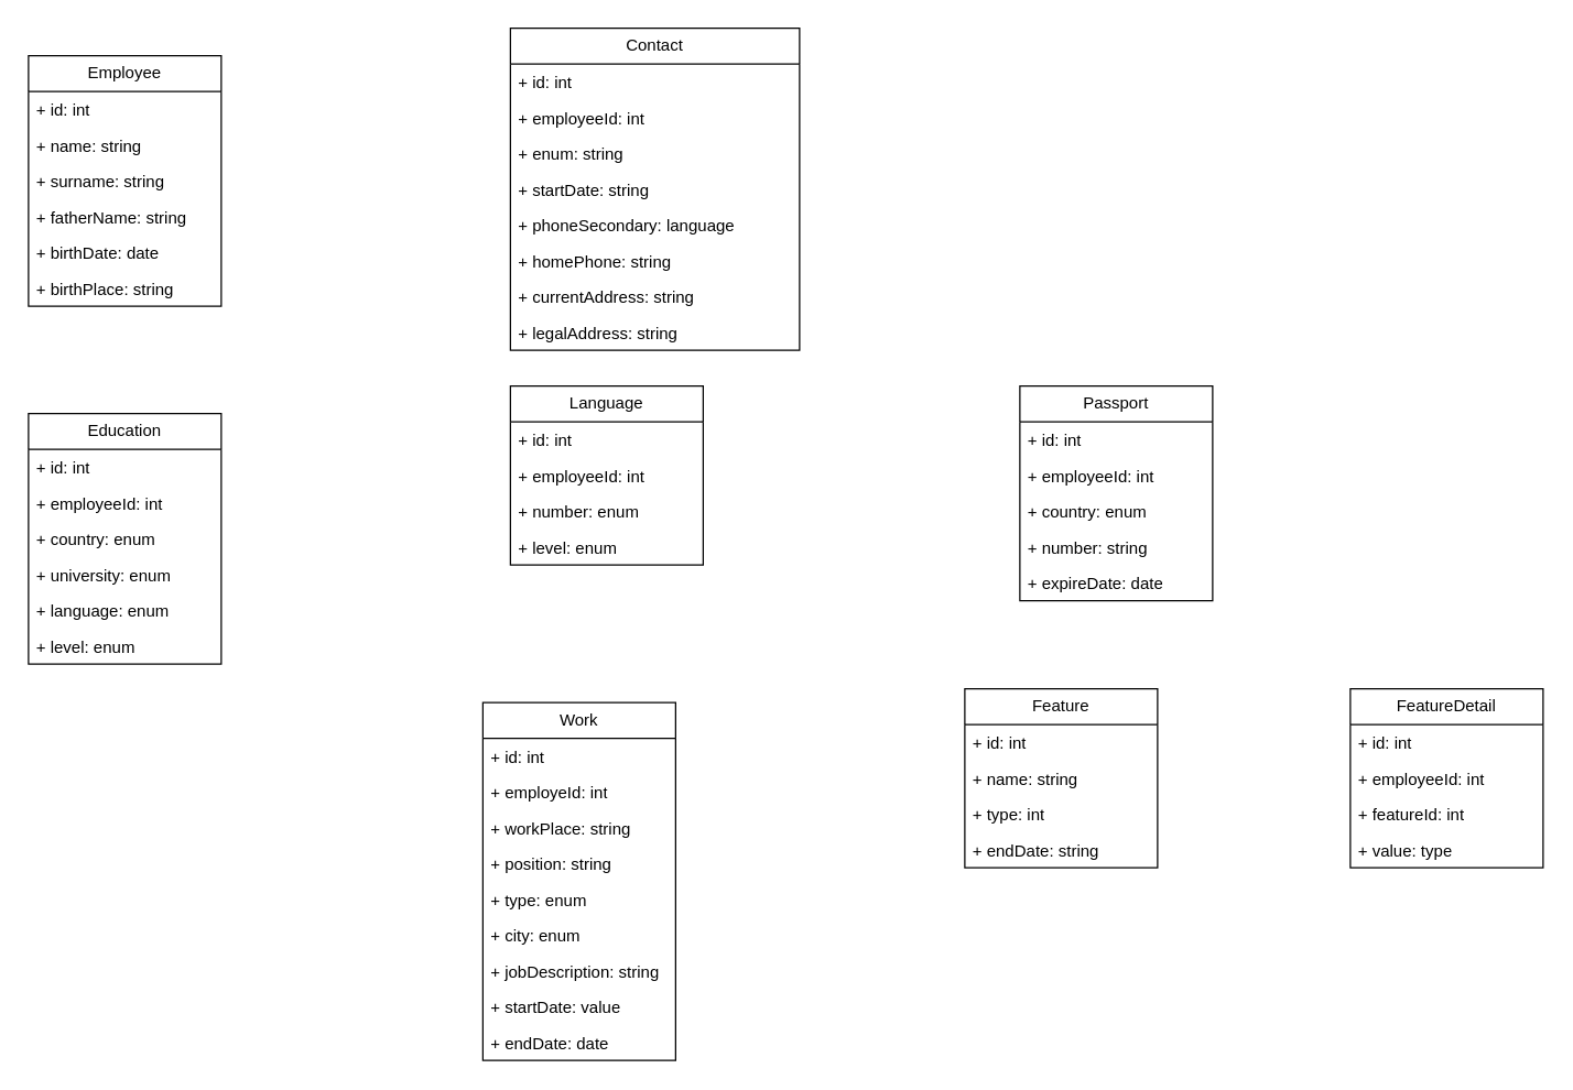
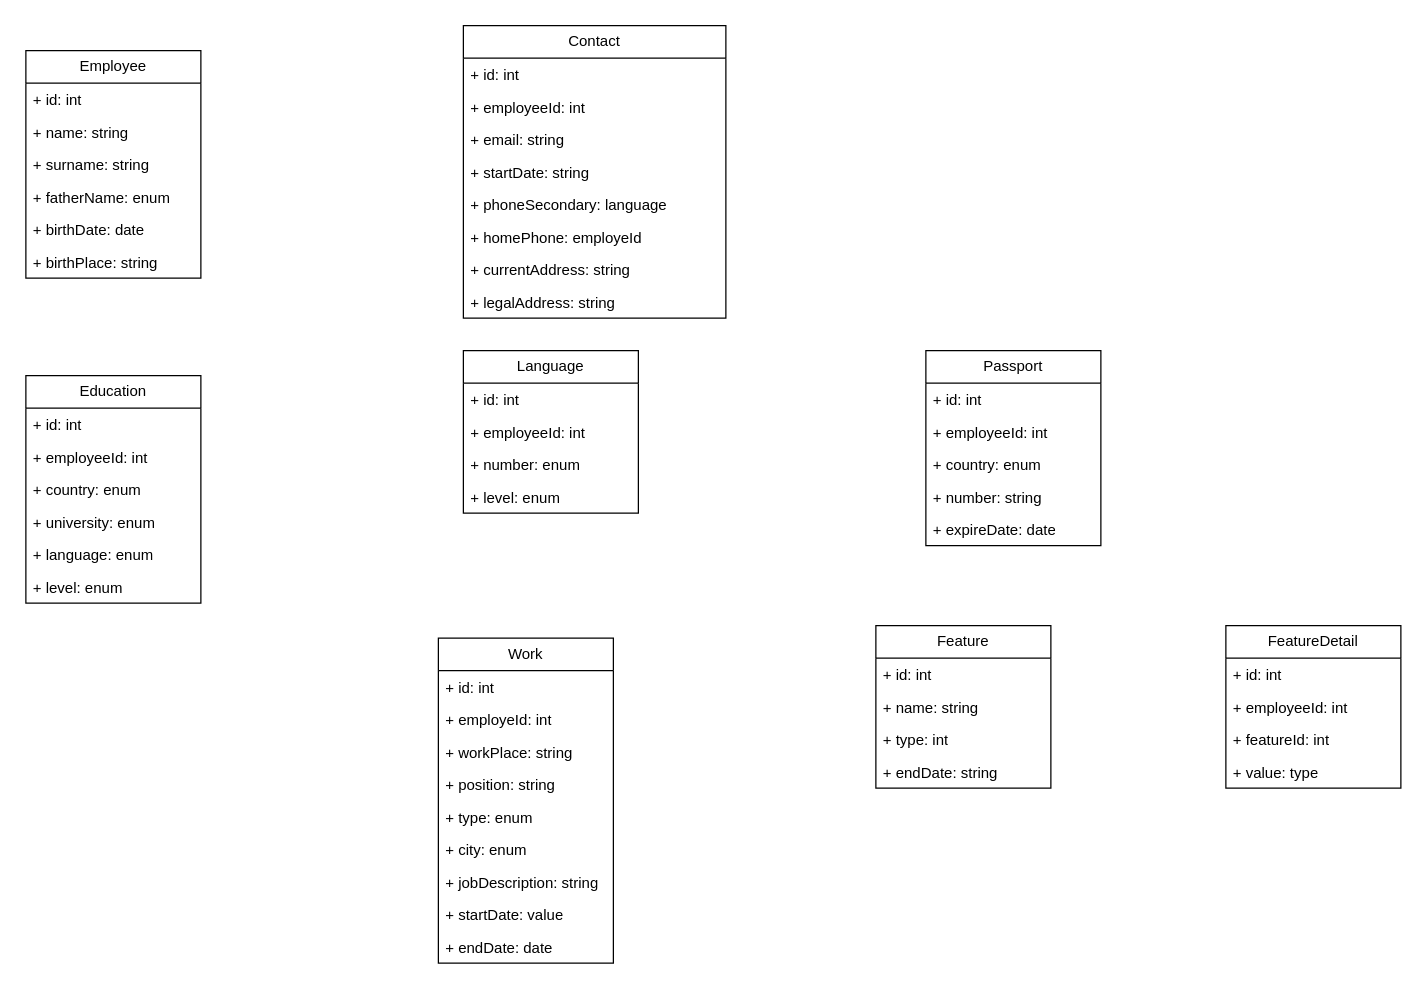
  <mxCell id="0" />
  <mxCell id="1" parent="0" />
  <mxCell id="2" value="Employee" style="swimlane;fontStyle=0;childLayout=stackLayout;horizontal=1;startSize=26;fillColor=none;horizontalStack=0;resizeParent=1;resizeParentMax=0;resizeLast=0;collapsible=1;marginBottom=0;whiteSpace=wrap;html=1;" vertex="1" parent="1"><mxGeometry x="20" y="40" width="140" height="182" as="geometry" /></mxCell>
  <mxCell id="3" value="+ id: int" style="text;strokeColor=none;fillColor=none;align=left;verticalAlign=top;spacingLeft=4;spacingRight=4;overflow=hidden;rotatable=0;points=[[0,0.5],[1,0.5]];portConstraint=eastwest;whiteSpace=wrap;html=1;" vertex="1" parent="2"><mxGeometry y="26" width="140" height="26" as="geometry" /></mxCell>
  <mxCell id="4" value="+ name: string" style="text;strokeColor=none;fillColor=none;align=left;verticalAlign=top;spacingLeft=4;spacingRight=4;overflow=hidden;rotatable=0;points=[[0,0.5],[1,0.5]];portConstraint=eastwest;whiteSpace=wrap;html=1;" vertex="1" parent="2"><mxGeometry y="52" width="140" height="26" as="geometry" /></mxCell>
  <mxCell id="5" value="+ surname: string" style="text;strokeColor=none;fillColor=none;align=left;verticalAlign=top;spacingLeft=4;spacingRight=4;overflow=hidden;rotatable=0;points=[[0,0.5],[1,0.5]];portConstraint=eastwest;whiteSpace=wrap;html=1;" vertex="1" parent="2"><mxGeometry y="78" width="140" height="26" as="geometry" /></mxCell>
- <mxCell id="6" value="+ fatherName: string" style="text;strokeColor=none;fillColor=none;align=left;verticalAlign=top;spacingLeft=4;spacingRight=4;overflow=hidden;rotatable=0;points=[[0,0.5],[1,0.5]];portConstraint=eastwest;whiteSpace=wrap;html=1;" vertex="1" parent="2"><mxGeometry y="104" width="140" height="26" as="geometry" /></mxCell>
+ <mxCell id="6" value="+ fatherName: enum" style="text;strokeColor=none;fillColor=none;align=left;verticalAlign=top;spacingLeft=4;spacingRight=4;overflow=hidden;rotatable=0;points=[[0,0.5],[1,0.5]];portConstraint=eastwest;whiteSpace=wrap;html=1;" vertex="1" parent="2"><mxGeometry y="104" width="140" height="26" as="geometry" /></mxCell>
  <mxCell id="7" value="+ birthDate: date" style="text;strokeColor=none;fillColor=none;align=left;verticalAlign=top;spacingLeft=4;spacingRight=4;overflow=hidden;rotatable=0;points=[[0,0.5],[1,0.5]];portConstraint=eastwest;whiteSpace=wrap;html=1;" vertex="1" parent="2"><mxGeometry y="130" width="140" height="26" as="geometry" /></mxCell>
  <mxCell id="8" value="+ birthPlace: string" style="text;strokeColor=none;fillColor=none;align=left;verticalAlign=top;spacingLeft=4;spacingRight=4;overflow=hidden;rotatable=0;points=[[0,0.5],[1,0.5]];portConstraint=eastwest;whiteSpace=wrap;html=1;" vertex="1" parent="2"><mxGeometry y="156" width="140" height="26" as="geometry" /></mxCell>
  <mxCell id="9" value="Contact" style="swimlane;fontStyle=0;childLayout=stackLayout;horizontal=1;startSize=26;fillColor=none;horizontalStack=0;resizeParent=1;resizeParentMax=0;resizeLast=0;collapsible=1;marginBottom=0;whiteSpace=wrap;html=1;" vertex="1" parent="1"><mxGeometry x="370" y="20" width="210" height="234" as="geometry" /></mxCell>
  <mxCell id="10" value="+ id: int" style="text;strokeColor=none;fillColor=none;align=left;verticalAlign=top;spacingLeft=4;spacingRight=4;overflow=hidden;rotatable=0;points=[[0,0.5],[1,0.5]];portConstraint=eastwest;whiteSpace=wrap;html=1;" vertex="1" parent="9"><mxGeometry y="26" width="210" height="26" as="geometry" /></mxCell>
  <mxCell id="11" value="+ employeeId: int" style="text;strokeColor=none;fillColor=none;align=left;verticalAlign=top;spacingLeft=4;spacingRight=4;overflow=hidden;rotatable=0;points=[[0,0.5],[1,0.5]];portConstraint=eastwest;whiteSpace=wrap;html=1;" vertex="1" parent="9"><mxGeometry y="52" width="210" height="26" as="geometry" /></mxCell>
- <mxCell id="12" value="+ enum: string" style="text;strokeColor=none;fillColor=none;align=left;verticalAlign=top;spacingLeft=4;spacingRight=4;overflow=hidden;rotatable=0;points=[[0,0.5],[1,0.5]];portConstraint=eastwest;whiteSpace=wrap;html=1;" vertex="1" parent="9"><mxGeometry y="78" width="210" height="26" as="geometry" /></mxCell>
+ <mxCell id="12" value="+ email: string" style="text;strokeColor=none;fillColor=none;align=left;verticalAlign=top;spacingLeft=4;spacingRight=4;overflow=hidden;rotatable=0;points=[[0,0.5],[1,0.5]];portConstraint=eastwest;whiteSpace=wrap;html=1;" vertex="1" parent="9"><mxGeometry y="78" width="210" height="26" as="geometry" /></mxCell>
  <mxCell id="13" value="+ startDate: string" style="text;strokeColor=none;fillColor=none;align=left;verticalAlign=top;spacingLeft=4;spacingRight=4;overflow=hidden;rotatable=0;points=[[0,0.5],[1,0.5]];portConstraint=eastwest;whiteSpace=wrap;html=1;" vertex="1" parent="9"><mxGeometry y="104" width="210" height="26" as="geometry" /></mxCell>
  <mxCell id="14" value="+ phoneSecondary: language" style="text;strokeColor=none;fillColor=none;align=left;verticalAlign=top;spacingLeft=4;spacingRight=4;overflow=hidden;rotatable=0;points=[[0,0.5],[1,0.5]];portConstraint=eastwest;whiteSpace=wrap;html=1;" vertex="1" parent="9"><mxGeometry y="130" width="210" height="26" as="geometry" /></mxCell>
- <mxCell id="15" value="+ homePhone: string" style="text;strokeColor=none;fillColor=none;align=left;verticalAlign=top;spacingLeft=4;spacingRight=4;overflow=hidden;rotatable=0;points=[[0,0.5],[1,0.5]];portConstraint=eastwest;whiteSpace=wrap;html=1;" vertex="1" parent="9"><mxGeometry y="156" width="210" height="26" as="geometry" /></mxCell>
+ <mxCell id="15" value="+ homePhone: employeId" style="text;strokeColor=none;fillColor=none;align=left;verticalAlign=top;spacingLeft=4;spacingRight=4;overflow=hidden;rotatable=0;points=[[0,0.5],[1,0.5]];portConstraint=eastwest;whiteSpace=wrap;html=1;" vertex="1" parent="9"><mxGeometry y="156" width="210" height="26" as="geometry" /></mxCell>
  <mxCell id="16" value="+ currentAddress: string" style="text;strokeColor=none;fillColor=none;align=left;verticalAlign=top;spacingLeft=4;spacingRight=4;overflow=hidden;rotatable=0;points=[[0,0.5],[1,0.5]];portConstraint=eastwest;whiteSpace=wrap;html=1;" vertex="1" parent="9"><mxGeometry y="182" width="210" height="26" as="geometry" /></mxCell>
  <mxCell id="17" value="+ legalAddress: string" style="text;strokeColor=none;fillColor=none;align=left;verticalAlign=top;spacingLeft=4;spacingRight=4;overflow=hidden;rotatable=0;points=[[0,0.5],[1,0.5]];portConstraint=eastwest;whiteSpace=wrap;html=1;" vertex="1" parent="9"><mxGeometry y="208" width="210" height="26" as="geometry" /></mxCell>
  <mxCell id="18" value="Language" style="swimlane;fontStyle=0;childLayout=stackLayout;horizontal=1;startSize=26;fillColor=none;horizontalStack=0;resizeParent=1;resizeParentMax=0;resizeLast=0;collapsible=1;marginBottom=0;whiteSpace=wrap;html=1;" vertex="1" parent="1"><mxGeometry x="370" y="280" width="140" height="130" as="geometry" /></mxCell>
  <mxCell id="19" value="+ id: int" style="text;strokeColor=none;fillColor=none;align=left;verticalAlign=top;spacingLeft=4;spacingRight=4;overflow=hidden;rotatable=0;points=[[0,0.5],[1,0.5]];portConstraint=eastwest;whiteSpace=wrap;html=1;" vertex="1" parent="18"><mxGeometry y="26" width="140" height="26" as="geometry" /></mxCell>
  <mxCell id="20" value="+ employeeId: int" style="text;strokeColor=none;fillColor=none;align=left;verticalAlign=top;spacingLeft=4;spacingRight=4;overflow=hidden;rotatable=0;points=[[0,0.5],[1,0.5]];portConstraint=eastwest;whiteSpace=wrap;html=1;" vertex="1" parent="18"><mxGeometry y="52" width="140" height="26" as="geometry" /></mxCell>
  <mxCell id="21" value="+ number: enum" style="text;strokeColor=none;fillColor=none;align=left;verticalAlign=top;spacingLeft=4;spacingRight=4;overflow=hidden;rotatable=0;points=[[0,0.5],[1,0.5]];portConstraint=eastwest;whiteSpace=wrap;html=1;" vertex="1" parent="18"><mxGeometry y="78" width="140" height="26" as="geometry" /></mxCell>
  <mxCell id="22" value="+ level: enum" style="text;strokeColor=none;fillColor=none;align=left;verticalAlign=top;spacingLeft=4;spacingRight=4;overflow=hidden;rotatable=0;points=[[0,0.5],[1,0.5]];portConstraint=eastwest;whiteSpace=wrap;html=1;" vertex="1" parent="18"><mxGeometry y="104" width="140" height="26" as="geometry" /></mxCell>
  <mxCell id="23" value="Passport" style="swimlane;fontStyle=0;childLayout=stackLayout;horizontal=1;startSize=26;fillColor=none;horizontalStack=0;resizeParent=1;resizeParentMax=0;resizeLast=0;collapsible=1;marginBottom=0;whiteSpace=wrap;html=1;" vertex="1" parent="1"><mxGeometry x="740" y="280" width="140" height="156" as="geometry" /></mxCell>
  <mxCell id="24" value="+ id: int" style="text;strokeColor=none;fillColor=none;align=left;verticalAlign=top;spacingLeft=4;spacingRight=4;overflow=hidden;rotatable=0;points=[[0,0.5],[1,0.5]];portConstraint=eastwest;whiteSpace=wrap;html=1;" vertex="1" parent="23"><mxGeometry y="26" width="140" height="26" as="geometry" /></mxCell>
  <mxCell id="25" value="+ employeeId: int" style="text;strokeColor=none;fillColor=none;align=left;verticalAlign=top;spacingLeft=4;spacingRight=4;overflow=hidden;rotatable=0;points=[[0,0.5],[1,0.5]];portConstraint=eastwest;whiteSpace=wrap;html=1;" vertex="1" parent="23"><mxGeometry y="52" width="140" height="26" as="geometry" /></mxCell>
  <mxCell id="26" value="+ country: enum" style="text;strokeColor=none;fillColor=none;align=left;verticalAlign=top;spacingLeft=4;spacingRight=4;overflow=hidden;rotatable=0;points=[[0,0.5],[1,0.5]];portConstraint=eastwest;whiteSpace=wrap;html=1;" vertex="1" parent="23"><mxGeometry y="78" width="140" height="26" as="geometry" /></mxCell>
  <mxCell id="27" value="+ number: string" style="text;strokeColor=none;fillColor=none;align=left;verticalAlign=top;spacingLeft=4;spacingRight=4;overflow=hidden;rotatable=0;points=[[0,0.5],[1,0.5]];portConstraint=eastwest;whiteSpace=wrap;html=1;" vertex="1" parent="23"><mxGeometry y="104" width="140" height="26" as="geometry" /></mxCell>
  <mxCell id="28" value="+ expireDate: date" style="text;strokeColor=none;fillColor=none;align=left;verticalAlign=top;spacingLeft=4;spacingRight=4;overflow=hidden;rotatable=0;points=[[0,0.5],[1,0.5]];portConstraint=eastwest;whiteSpace=wrap;html=1;" vertex="1" parent="23"><mxGeometry y="130" width="140" height="26" as="geometry" /></mxCell>
  <mxCell id="29" value="Education" style="swimlane;fontStyle=0;childLayout=stackLayout;horizontal=1;startSize=26;fillColor=none;horizontalStack=0;resizeParent=1;resizeParentMax=0;resizeLast=0;collapsible=1;marginBottom=0;whiteSpace=wrap;html=1;" vertex="1" parent="1"><mxGeometry x="20" y="300" width="140" height="182" as="geometry" /></mxCell>
  <mxCell id="30" value="+ id: int" style="text;strokeColor=none;fillColor=none;align=left;verticalAlign=top;spacingLeft=4;spacingRight=4;overflow=hidden;rotatable=0;points=[[0,0.5],[1,0.5]];portConstraint=eastwest;whiteSpace=wrap;html=1;" vertex="1" parent="29"><mxGeometry y="26" width="140" height="26" as="geometry" /></mxCell>
  <mxCell id="31" value="+ employeeId: int" style="text;strokeColor=none;fillColor=none;align=left;verticalAlign=top;spacingLeft=4;spacingRight=4;overflow=hidden;rotatable=0;points=[[0,0.5],[1,0.5]];portConstraint=eastwest;whiteSpace=wrap;html=1;" vertex="1" parent="29"><mxGeometry y="52" width="140" height="26" as="geometry" /></mxCell>
  <mxCell id="32" value="+ country: enum" style="text;strokeColor=none;fillColor=none;align=left;verticalAlign=top;spacingLeft=4;spacingRight=4;overflow=hidden;rotatable=0;points=[[0,0.5],[1,0.5]];portConstraint=eastwest;whiteSpace=wrap;html=1;" vertex="1" parent="29"><mxGeometry y="78" width="140" height="26" as="geometry" /></mxCell>
  <mxCell id="33" value="+ university: enum" style="text;strokeColor=none;fillColor=none;align=left;verticalAlign=top;spacingLeft=4;spacingRight=4;overflow=hidden;rotatable=0;points=[[0,0.5],[1,0.5]];portConstraint=eastwest;whiteSpace=wrap;html=1;" vertex="1" parent="29"><mxGeometry y="104" width="140" height="26" as="geometry" /></mxCell>
  <mxCell id="34" value="+ language: enum" style="text;strokeColor=none;fillColor=none;align=left;verticalAlign=top;spacingLeft=4;spacingRight=4;overflow=hidden;rotatable=0;points=[[0,0.5],[1,0.5]];portConstraint=eastwest;whiteSpace=wrap;html=1;" vertex="1" parent="29"><mxGeometry y="130" width="140" height="26" as="geometry" /></mxCell>
  <mxCell id="35" value="+ level: enum" style="text;strokeColor=none;fillColor=none;align=left;verticalAlign=top;spacingLeft=4;spacingRight=4;overflow=hidden;rotatable=0;points=[[0,0.5],[1,0.5]];portConstraint=eastwest;whiteSpace=wrap;html=1;" vertex="1" parent="29"><mxGeometry y="156" width="140" height="26" as="geometry" /></mxCell>
  <mxCell id="36" value="Work" style="swimlane;fontStyle=0;childLayout=stackLayout;horizontal=1;startSize=26;fillColor=none;horizontalStack=0;resizeParent=1;resizeParentMax=0;resizeLast=0;collapsible=1;marginBottom=0;whiteSpace=wrap;html=1;" vertex="1" parent="1"><mxGeometry x="350" y="510" width="140" height="260" as="geometry" /></mxCell>
  <mxCell id="37" value="+ id: int" style="text;strokeColor=none;fillColor=none;align=left;verticalAlign=top;spacingLeft=4;spacingRight=4;overflow=hidden;rotatable=0;points=[[0,0.5],[1,0.5]];portConstraint=eastwest;whiteSpace=wrap;html=1;" vertex="1" parent="36"><mxGeometry y="26" width="140" height="26" as="geometry" /></mxCell>
  <mxCell id="38" value="+ employeId: int" style="text;strokeColor=none;fillColor=none;align=left;verticalAlign=top;spacingLeft=4;spacingRight=4;overflow=hidden;rotatable=0;points=[[0,0.5],[1,0.5]];portConstraint=eastwest;whiteSpace=wrap;html=1;" vertex="1" parent="36"><mxGeometry y="52" width="140" height="26" as="geometry" /></mxCell>
  <mxCell id="39" value="+ workPlace: string" style="text;strokeColor=none;fillColor=none;align=left;verticalAlign=top;spacingLeft=4;spacingRight=4;overflow=hidden;rotatable=0;points=[[0,0.5],[1,0.5]];portConstraint=eastwest;whiteSpace=wrap;html=1;" vertex="1" parent="36"><mxGeometry y="78" width="140" height="26" as="geometry" /></mxCell>
  <mxCell id="40" value="+ position: string" style="text;strokeColor=none;fillColor=none;align=left;verticalAlign=top;spacingLeft=4;spacingRight=4;overflow=hidden;rotatable=0;points=[[0,0.5],[1,0.5]];portConstraint=eastwest;whiteSpace=wrap;html=1;" vertex="1" parent="36"><mxGeometry y="104" width="140" height="26" as="geometry" /></mxCell>
  <mxCell id="41" value="+ type: enum" style="text;strokeColor=none;fillColor=none;align=left;verticalAlign=top;spacingLeft=4;spacingRight=4;overflow=hidden;rotatable=0;points=[[0,0.5],[1,0.5]];portConstraint=eastwest;whiteSpace=wrap;html=1;" vertex="1" parent="36"><mxGeometry y="130" width="140" height="26" as="geometry" /></mxCell>
  <mxCell id="42" value="+ city: enum" style="text;strokeColor=none;fillColor=none;align=left;verticalAlign=top;spacingLeft=4;spacingRight=4;overflow=hidden;rotatable=0;points=[[0,0.5],[1,0.5]];portConstraint=eastwest;whiteSpace=wrap;html=1;" vertex="1" parent="36"><mxGeometry y="156" width="140" height="26" as="geometry" /></mxCell>
  <mxCell id="43" value="+ jobDescription: string" style="text;strokeColor=none;fillColor=none;align=left;verticalAlign=top;spacingLeft=4;spacingRight=4;overflow=hidden;rotatable=0;points=[[0,0.5],[1,0.5]];portConstraint=eastwest;whiteSpace=wrap;html=1;" vertex="1" parent="36"><mxGeometry y="182" width="140" height="26" as="geometry" /></mxCell>
  <mxCell id="44" value="+ startDate: value" style="text;strokeColor=none;fillColor=none;align=left;verticalAlign=top;spacingLeft=4;spacingRight=4;overflow=hidden;rotatable=0;points=[[0,0.5],[1,0.5]];portConstraint=eastwest;whiteSpace=wrap;html=1;" vertex="1" parent="36"><mxGeometry y="208" width="140" height="26" as="geometry" /></mxCell>
  <mxCell id="45" value="+ endDate: date" style="text;strokeColor=none;fillColor=none;align=left;verticalAlign=top;spacingLeft=4;spacingRight=4;overflow=hidden;rotatable=0;points=[[0,0.5],[1,0.5]];portConstraint=eastwest;whiteSpace=wrap;html=1;" vertex="1" parent="36"><mxGeometry y="234" width="140" height="26" as="geometry" /></mxCell>
  <mxCell id="46" value="Feature" style="swimlane;fontStyle=0;childLayout=stackLayout;horizontal=1;startSize=26;fillColor=none;horizontalStack=0;resizeParent=1;resizeParentMax=0;resizeLast=0;collapsible=1;marginBottom=0;whiteSpace=wrap;html=1;" vertex="1" parent="1"><mxGeometry x="700" y="500" width="140" height="130" as="geometry" /></mxCell>
  <mxCell id="47" value="+ id: int" style="text;strokeColor=none;fillColor=none;align=left;verticalAlign=top;spacingLeft=4;spacingRight=4;overflow=hidden;rotatable=0;points=[[0,0.5],[1,0.5]];portConstraint=eastwest;whiteSpace=wrap;html=1;" vertex="1" parent="46"><mxGeometry y="26" width="140" height="26" as="geometry" /></mxCell>
  <mxCell id="48" value="+ name: string" style="text;strokeColor=none;fillColor=none;align=left;verticalAlign=top;spacingLeft=4;spacingRight=4;overflow=hidden;rotatable=0;points=[[0,0.5],[1,0.5]];portConstraint=eastwest;whiteSpace=wrap;html=1;" vertex="1" parent="46"><mxGeometry y="52" width="140" height="26" as="geometry" /></mxCell>
  <mxCell id="49" value="+ type: int" style="text;strokeColor=none;fillColor=none;align=left;verticalAlign=top;spacingLeft=4;spacingRight=4;overflow=hidden;rotatable=0;points=[[0,0.5],[1,0.5]];portConstraint=eastwest;whiteSpace=wrap;html=1;" vertex="1" parent="46"><mxGeometry y="78" width="140" height="26" as="geometry" /></mxCell>
  <mxCell id="50" value="+ endDate: string" style="text;strokeColor=none;fillColor=none;align=left;verticalAlign=top;spacingLeft=4;spacingRight=4;overflow=hidden;rotatable=0;points=[[0,0.5],[1,0.5]];portConstraint=eastwest;whiteSpace=wrap;html=1;" vertex="1" parent="46"><mxGeometry y="104" width="140" height="26" as="geometry" /></mxCell>
  <mxCell id="51" value="FeatureDetail" style="swimlane;fontStyle=0;childLayout=stackLayout;horizontal=1;startSize=26;fillColor=none;horizontalStack=0;resizeParent=1;resizeParentMax=0;resizeLast=0;collapsible=1;marginBottom=0;whiteSpace=wrap;html=1;" vertex="1" parent="1"><mxGeometry x="980" y="500" width="140" height="130" as="geometry" /></mxCell>
  <mxCell id="52" value="+ id: int" style="text;strokeColor=none;fillColor=none;align=left;verticalAlign=top;spacingLeft=4;spacingRight=4;overflow=hidden;rotatable=0;points=[[0,0.5],[1,0.5]];portConstraint=eastwest;whiteSpace=wrap;html=1;" vertex="1" parent="51"><mxGeometry y="26" width="140" height="26" as="geometry" /></mxCell>
  <mxCell id="53" value="+ employeeId: int" style="text;strokeColor=none;fillColor=none;align=left;verticalAlign=top;spacingLeft=4;spacingRight=4;overflow=hidden;rotatable=0;points=[[0,0.5],[1,0.5]];portConstraint=eastwest;whiteSpace=wrap;html=1;" vertex="1" parent="51"><mxGeometry y="52" width="140" height="26" as="geometry" /></mxCell>
  <mxCell id="54" value="+ featureId: int" style="text;strokeColor=none;fillColor=none;align=left;verticalAlign=top;spacingLeft=4;spacingRight=4;overflow=hidden;rotatable=0;points=[[0,0.5],[1,0.5]];portConstraint=eastwest;whiteSpace=wrap;html=1;" vertex="1" parent="51"><mxGeometry y="78" width="140" height="26" as="geometry" /></mxCell>
  <mxCell id="55" value="+ value: type" style="text;strokeColor=none;fillColor=none;align=left;verticalAlign=top;spacingLeft=4;spacingRight=4;overflow=hidden;rotatable=0;points=[[0,0.5],[1,0.5]];portConstraint=eastwest;whiteSpace=wrap;html=1;" vertex="1" parent="51"><mxGeometry y="104" width="140" height="26" as="geometry" /></mxCell>
